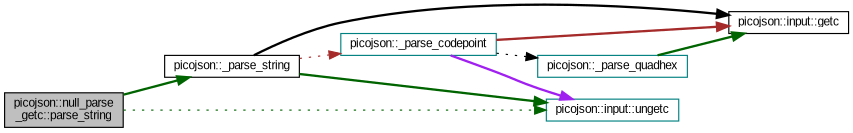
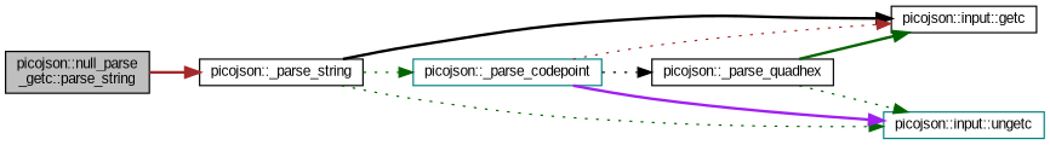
  digraph {
    fontname="Liberation Sans"
    rankdir=LR
    node [color=black fillcolor=white fontname="Liberation Sans" fontsize=10 shape=record style=filled]
    edge [color=brown fontname="Liberation Sans" fontsize=10 labelfontname=Helvetica labelfontsize=10 style=bold]
    n1 [fillcolor=grey75 fontcolor=black height=0.2 label="picojson::null_parse\l_getc::parse_string" width=0.4]
    n2 [height=0.2 label="picojson::_parse_string" width=0.4]
    n3 [height=0.2 label="picojson::input::getc" width=0.4]
    n4 [color=teal height=0.2 label="picojson::input::ungetc" width=0.4]
    n5 [color=teal height=0.2 label="picojson::_parse_codepoint" width=0.4]
-   n6 [color=teal height=0.2 label="picojson::_parse_quadhex" width=0.4]
-   n1 -> n2 [color=darkgreen]
+   n6 [height=0.2 label="picojson::_parse_quadhex" width=0.4]
+   n1 -> n2
    n2 -> n3 [color=black]
-   n2 -> n4 [color=darkgreen]
-   n2 -> n5 [style=dotted]
-   n5 -> n3
+   n2 -> n4 [color=darkgreen style=dotted]
+   n2 -> n5 [color=darkgreen style=dotted]
+   n5 -> n3 [style=dotted]
    n5 -> n4 [color=purple]
    n5 -> n6 [color=black style=dotted]
    n6 -> n3 [color=darkgreen]
-   n1 -> n4 [color=darkgreen style=dotted]
+   n6 -> n4 [color=darkgreen style=dotted]
  }
